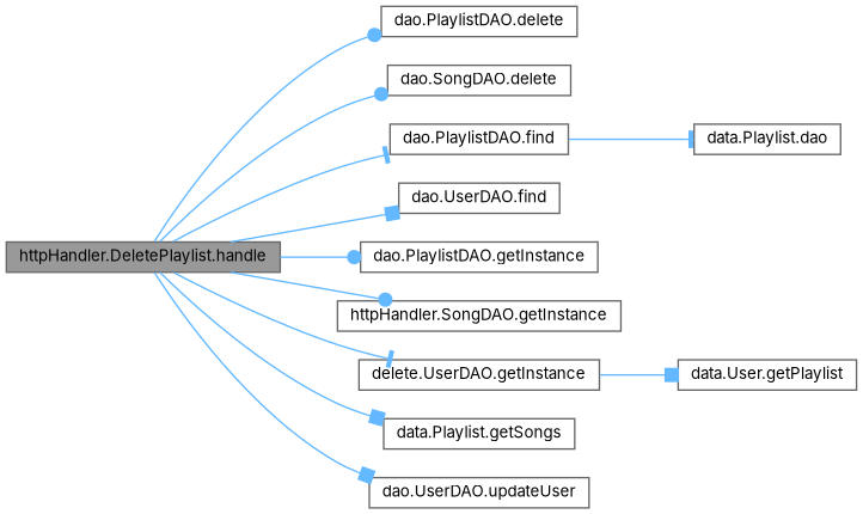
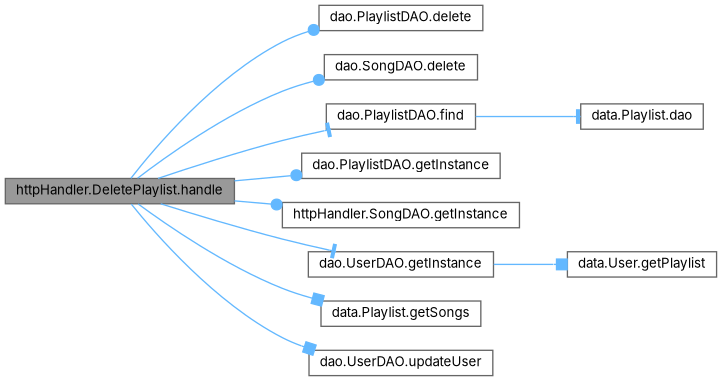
  digraph {
    fontname=Inter
    rankdir=LR
    node [color=grey40 fillcolor=white fontname=Inter fontsize=10 shape=box style=filled]
    edge [arrowhead=dot color=steelblue1 fontname=Inter fontsize=10 labelfontname=Helvetica labelfontsize=10 style=solid]
    n1 [color=gray40 fillcolor=grey60 fontcolor=black height=0.2 label="httpHandler.DeletePlaylist.handle" width=0.4]
    n2 [height=0.2 label="dao.PlaylistDAO.delete" width=0.4]
    n3 [height=0.2 label="dao.SongDAO.delete" width=0.4]
    n4 [height=0.2 label="dao.PlaylistDAO.find" width=0.4]
-   n5 [height=0.2 label="dao.UserDAO.find" width=0.4]
    n6 [height=0.2 label="dao.PlaylistDAO.getInstance" width=0.4]
    n7 [height=0.2 label="httpHandler.SongDAO.getInstance" width=0.4]
-   n8 [height=0.2 label="delete.UserDAO.getInstance" width=0.4]
+   n8 [height=0.2 label="dao.UserDAO.getInstance" width=0.4]
    n9 [height=0.2 label="data.Playlist.getSongs" width=0.4]
    n10 [height=0.2 label="dao.UserDAO.updateUser" width=0.4]
    n11 [height=0.2 label="data.Playlist.dao" width=0.4]
    n12 [height=0.2 label="data.User.getPlaylist" width=0.4]
    n1 -> n2
    n1 -> n3
    n1 -> n4 [arrowhead=tee]
-   n1 -> n5 [arrowhead=box]
    n1 -> n6
    n1 -> n7
    n1 -> n8 [arrowhead=tee]
    n1 -> n9 [arrowhead=box]
    n1 -> n10 [arrowhead=box]
    n4 -> n11 [arrowhead=tee]
    n8 -> n12 [arrowhead=box]
  }
